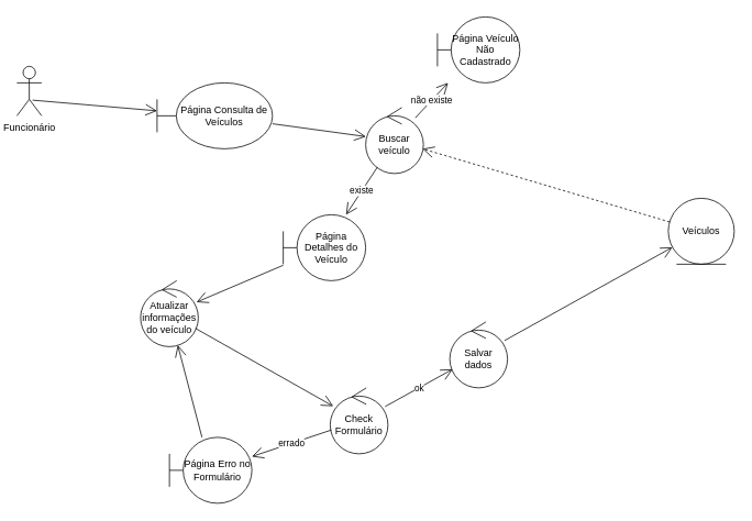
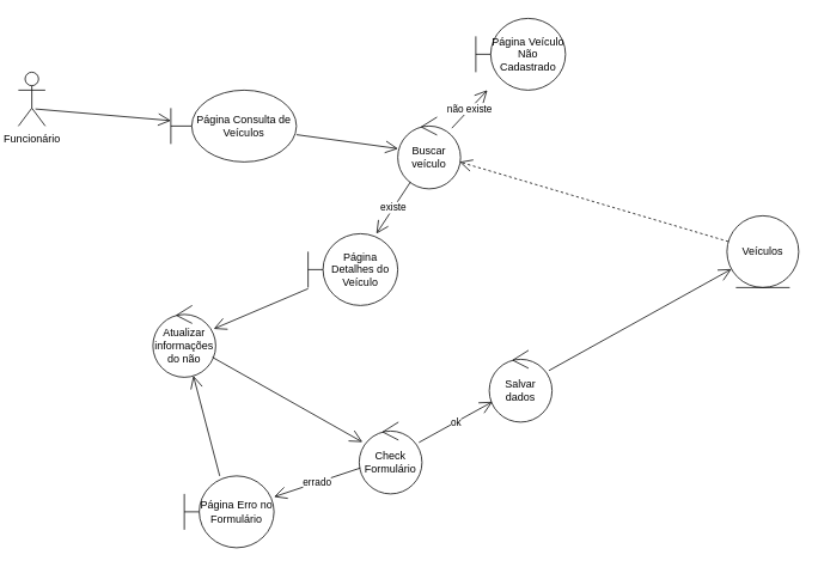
  <mxCell id="0" />
  <mxCell id="1" parent="0" />
  <mxCell id="2" value="Página Consulta de Veículos" style="shape=umlBoundary;whiteSpace=wrap;html=1;" parent="1" vertex="1"><mxGeometry x="190" y="100" width="140" height="80" as="geometry" /></mxCell>
  <mxCell id="3" value="Buscar veículo" style="ellipse;shape=umlControl;whiteSpace=wrap;html=1;" parent="1" vertex="1"><mxGeometry x="443" y="130" width="70" height="80" as="geometry" /></mxCell>
  <mxCell id="4" value="Veículos" style="ellipse;shape=umlEntity;whiteSpace=wrap;html=1;" parent="1" vertex="1"><mxGeometry x="810" y="240" width="80" height="80" as="geometry" /></mxCell>
  <mxCell id="5" value="" style="endArrow=open;endFill=1;endSize=12;html=1;" parent="1" source="2" target="3" edge="1"><mxGeometry width="160" relative="1" as="geometry"><mxPoint x="190" y="240" as="sourcePoint" /><mxPoint x="350" y="240" as="targetPoint" /></mxGeometry></mxCell>
  <mxCell id="6" value="" style="endArrow=open;endFill=1;endSize=12;html=1;dashed=1;" parent="1" source="4" target="3" edge="1"><mxGeometry width="160" relative="1" as="geometry"><mxPoint x="190" y="240" as="sourcePoint" /><mxPoint x="350" y="240" as="targetPoint" /></mxGeometry></mxCell>
  <mxCell id="7" value="Página Veículo Não Cadastrado" style="shape=umlBoundary;whiteSpace=wrap;html=1;" parent="1" vertex="1"><mxGeometry x="530" y="20" width="100" height="80" as="geometry" /></mxCell>
  <mxCell id="8" value="não existe" style="endArrow=open;endFill=1;endSize=12;html=1;" parent="1" source="3" target="7" edge="1"><mxGeometry width="160" relative="1" as="geometry"><mxPoint x="190" y="240" as="sourcePoint" /><mxPoint x="350" y="240" as="targetPoint" /></mxGeometry></mxCell>
  <mxCell id="9" value="Página Detalhes do Veículo" style="shape=umlBoundary;whiteSpace=wrap;html=1;" parent="1" vertex="1"><mxGeometry x="343" y="260" width="100" height="80" as="geometry" /></mxCell>
  <mxCell id="10" value="existe" style="endArrow=open;endFill=1;endSize=12;html=1;" parent="1" source="3" target="9" edge="1"><mxGeometry width="160" relative="1" as="geometry"><mxPoint x="520" y="160" as="sourcePoint" /><mxPoint x="350" y="400" as="targetPoint" /></mxGeometry></mxCell>
- <mxCell id="11" value="Atualizar informações do veículo" style="ellipse;shape=umlControl;whiteSpace=wrap;html=1;" parent="1" vertex="1"><mxGeometry x="170" y="340" width="70" height="80" as="geometry" /></mxCell>
+ <mxCell id="11" value="Atualizar informações do não" style="ellipse;shape=umlControl;whiteSpace=wrap;html=1;" parent="1" vertex="1"><mxGeometry x="170" y="340" width="70" height="80" as="geometry" /></mxCell>
  <mxCell id="12" value="Funcionário" style="shape=umlActor;verticalLabelPosition=bottom;labelBackgroundColor=#ffffff;verticalAlign=top;html=1;" parent="1" vertex="1"><mxGeometry x="20" y="80" width="30" height="60" as="geometry" /></mxCell>
  <mxCell id="13" value="" style="endArrow=open;endFill=1;endSize=12;html=1;exitX=0.633;exitY=0.683;exitDx=0;exitDy=0;exitPerimeter=0;" parent="1" source="12" target="2" edge="1"><mxGeometry width="160" relative="1" as="geometry"><mxPoint x="20" y="440" as="sourcePoint" /><mxPoint x="180" y="440" as="targetPoint" /></mxGeometry></mxCell>
  <mxCell id="14" value="" style="endArrow=open;endFill=1;endSize=12;html=1;" parent="1" source="9" target="11" edge="1"><mxGeometry width="160" relative="1" as="geometry"><mxPoint x="20" y="440" as="sourcePoint" /><mxPoint x="180" y="440" as="targetPoint" /></mxGeometry></mxCell>
  <mxCell id="15" value="Check Formulário" style="ellipse;shape=umlControl;whiteSpace=wrap;html=1;" parent="1" vertex="1"><mxGeometry x="400" y="470" width="70" height="80" as="geometry" /></mxCell>
  <mxCell id="16" value="" style="endArrow=open;endFill=1;endSize=12;html=1;" parent="1" source="11" target="15" edge="1"><mxGeometry width="160" relative="1" as="geometry"><mxPoint x="20" y="570" as="sourcePoint" /><mxPoint x="180" y="570" as="targetPoint" /></mxGeometry></mxCell>
  <mxCell id="17" value="Salvar dados" style="ellipse;shape=umlControl;whiteSpace=wrap;html=1;" parent="1" vertex="1"><mxGeometry x="545" y="390" width="70" height="80" as="geometry" /></mxCell>
  <mxCell id="18" value="" style="endArrow=open;endFill=1;endSize=12;html=1;" parent="1" source="17" target="4" edge="1"><mxGeometry width="160" relative="1" as="geometry"><mxPoint x="20" y="570" as="sourcePoint" /><mxPoint x="180" y="570" as="targetPoint" /></mxGeometry></mxCell>
  <mxCell id="19" value="ok" style="endArrow=open;endFill=1;endSize=12;html=1;" parent="1" source="15" target="17" edge="1"><mxGeometry width="160" relative="1" as="geometry"><mxPoint x="20" y="570" as="sourcePoint" /><mxPoint x="180" y="570" as="targetPoint" /></mxGeometry></mxCell>
  <mxCell id="20" value="Página Erro no Formulário" style="shape=umlBoundary;whiteSpace=wrap;html=1;" parent="1" vertex="1"><mxGeometry x="205" y="530" width="100" height="80" as="geometry" /></mxCell>
  <mxCell id="21" value="errado" style="endArrow=open;endFill=1;endSize=12;html=1;" parent="1" source="15" target="20" edge="1"><mxGeometry width="160" relative="1" as="geometry"><mxPoint x="20" y="630" as="sourcePoint" /><mxPoint x="180" y="630" as="targetPoint" /></mxGeometry></mxCell>
  <mxCell id="22" value="" style="endArrow=open;endFill=1;endSize=12;html=1;" parent="1" source="20" target="11" edge="1"><mxGeometry width="160" relative="1" as="geometry"><mxPoint x="20" y="630" as="sourcePoint" /><mxPoint x="180" y="630" as="targetPoint" /></mxGeometry></mxCell>
